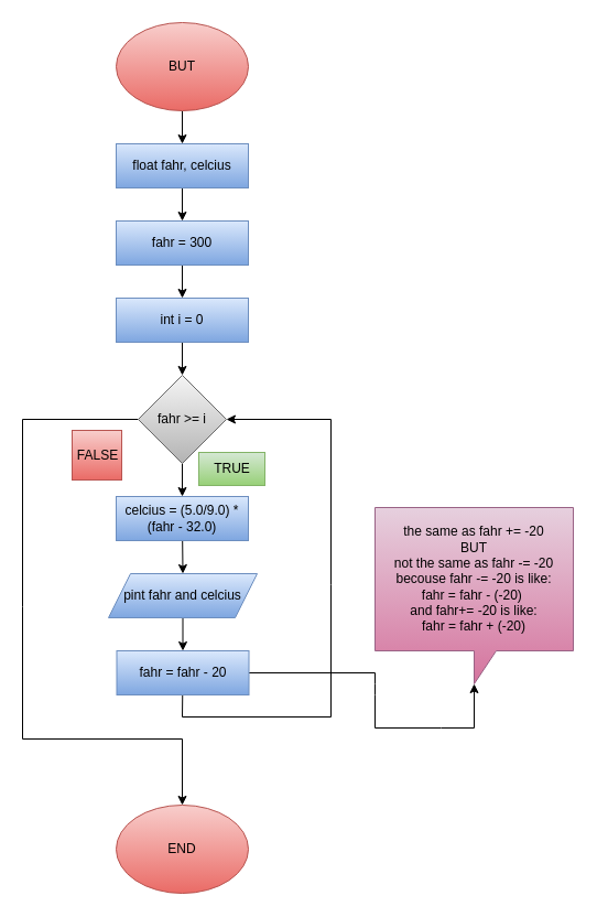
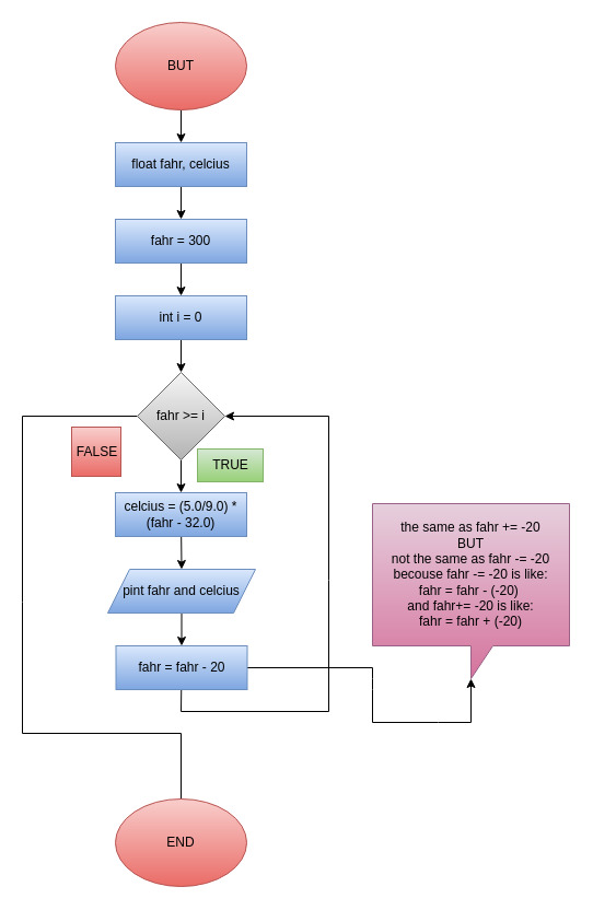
  <mxCell id="0" />
  <mxCell id="1" parent="0" />
  <mxCell id="2" style="edgeStyle=none;html=1;entryX=0.5;entryY=0;entryDx=0;entryDy=0;" edge="1" parent="1" source="3" target="5"><mxGeometry relative="1" as="geometry" /></mxCell>
  <mxCell id="3" value="BUT" style="ellipse;whiteSpace=wrap;html=1;fillColor=#f8cecc;strokeColor=#b85450;gradientColor=#ea6b66;" vertex="1" parent="1"><mxGeometry x="105" y="20" width="120" height="80" as="geometry" /></mxCell>
  <mxCell id="4" style="edgeStyle=none;html=1;entryX=0.5;entryY=0;entryDx=0;entryDy=0;" edge="1" parent="1" source="5" target="7"><mxGeometry relative="1" as="geometry" /></mxCell>
  <mxCell id="5" value="float fahr, celcius" style="rounded=0;whiteSpace=wrap;html=1;fillColor=#dae8fc;strokeColor=#6c8ebf;gradientColor=#7ea6e0;" vertex="1" parent="1"><mxGeometry x="105" y="130" width="120" height="40" as="geometry" /></mxCell>
  <mxCell id="6" value="" style="edgeStyle=none;html=1;" edge="1" parent="1" source="7" target="9"><mxGeometry relative="1" as="geometry" /></mxCell>
  <mxCell id="7" value="fahr = 300" style="rounded=0;whiteSpace=wrap;html=1;fillColor=#dae8fc;strokeColor=#6c8ebf;gradientColor=#7ea6e0;" vertex="1" parent="1"><mxGeometry x="105" y="200" width="120" height="40" as="geometry" /></mxCell>
  <mxCell id="8" style="edgeStyle=none;html=1;entryX=0.5;entryY=0;entryDx=0;entryDy=0;" edge="1" parent="1" source="9" target="12"><mxGeometry relative="1" as="geometry" /></mxCell>
  <mxCell id="9" value="int i = 0" style="rounded=0;whiteSpace=wrap;html=1;fillColor=#dae8fc;strokeColor=#6c8ebf;gradientColor=#7ea6e0;" vertex="1" parent="1"><mxGeometry x="105" y="270" width="120" height="40" as="geometry" /></mxCell>
  <mxCell id="10" style="edgeStyle=none;html=1;entryX=0.5;entryY=0;entryDx=0;entryDy=0;" edge="1" parent="1" source="12" target="14"><mxGeometry relative="1" as="geometry" /></mxCell>
- <mxCell id="11" style="edgeStyle=none;html=1;entryX=0.5;entryY=0;entryDx=0;entryDy=0;rounded=0;curved=0;" edge="1" parent="1" source="12" target="20"><mxGeometry relative="1" as="geometry"><Array as="points"><mxPoint x="20" y="380" /><mxPoint x="20" y="550" /><mxPoint x="20" y="670" /><mxPoint x="165" y="670" /></Array></mxGeometry></mxCell>
+ <mxCell id="11" style="edgeStyle=none;html=1;entryX=0.5;entryY=0;entryDx=0;entryDy=0;rounded=0;curved=0;endArrow=none;" edge="1" parent="1" source="12" target="20"><mxGeometry relative="1" as="geometry"><Array as="points"><mxPoint x="20" y="380" /><mxPoint x="20" y="550" /><mxPoint x="20" y="670" /><mxPoint x="165" y="670" /></Array></mxGeometry></mxCell>
  <mxCell id="12" value="fahr &amp;gt;= i" style="rhombus;whiteSpace=wrap;html=1;fillColor=#f5f5f5;gradientColor=#b3b3b3;strokeColor=#666666;" vertex="1" parent="1"><mxGeometry x="125" y="340" width="80" height="80" as="geometry" /></mxCell>
  <mxCell id="13" style="edgeStyle=none;html=1;entryX=0.5;entryY=0;entryDx=0;entryDy=0;" edge="1" parent="1" source="14" target="16"><mxGeometry relative="1" as="geometry" /></mxCell>
  <mxCell id="14" value="celcius = (5.0/9.0) *&lt;div&gt;(fahr - 32.0)&lt;/div&gt;" style="rounded=0;whiteSpace=wrap;html=1;fillColor=#dae8fc;strokeColor=#6c8ebf;gradientColor=#7ea6e0;" vertex="1" parent="1"><mxGeometry x="105" y="450" width="120" height="40" as="geometry" /></mxCell>
  <mxCell id="15" style="edgeStyle=none;html=1;entryX=0.5;entryY=0;entryDx=0;entryDy=0;" edge="1" parent="1" source="16" target="19"><mxGeometry relative="1" as="geometry" /></mxCell>
  <mxCell id="16" value="pint fahr and celcius" style="shape=parallelogram;perimeter=parallelogramPerimeter;whiteSpace=wrap;html=1;fixedSize=1;fillColor=#dae8fc;gradientColor=#7ea6e0;strokeColor=#6c8ebf;" vertex="1" parent="1"><mxGeometry x="98" y="520" width="135" height="40" as="geometry" /></mxCell>
  <mxCell id="17" style="edgeStyle=none;html=1;entryX=1;entryY=0.5;entryDx=0;entryDy=0;rounded=0;curved=0;" edge="1" parent="1" source="19" target="12"><mxGeometry relative="1" as="geometry"><Array as="points"><mxPoint x="165" y="650" /><mxPoint x="300" y="650" /><mxPoint x="300" y="530" /><mxPoint x="300" y="380" /></Array></mxGeometry></mxCell>
  <mxCell id="18" value="" style="edgeStyle=none;html=1;entryX=0;entryY=0;entryDx=90;entryDy=160;entryPerimeter=0;rounded=0;curved=0;" edge="1" parent="1" source="19" target="23"><mxGeometry relative="1" as="geometry"><Array as="points"><mxPoint x="340" y="610" /><mxPoint x="340" y="620" /><mxPoint x="340" y="630" /><mxPoint x="340" y="660" /><mxPoint x="400" y="660" /><mxPoint x="430" y="660" /></Array></mxGeometry></mxCell>
  <mxCell id="19" value="fahr = fahr - 20" style="rounded=0;whiteSpace=wrap;html=1;fillColor=#dae8fc;strokeColor=#6c8ebf;gradientColor=#7ea6e0;" vertex="1" parent="1"><mxGeometry x="105.5" y="590" width="120" height="40" as="geometry" /></mxCell>
  <mxCell id="20" value="END" style="ellipse;whiteSpace=wrap;html=1;fillColor=#f8cecc;strokeColor=#b85450;gradientColor=#ea6b66;" vertex="1" parent="1"><mxGeometry x="105" y="730" width="120" height="80" as="geometry" /></mxCell>
  <mxCell id="21" value="TRUE" style="text;html=1;align=center;verticalAlign=middle;resizable=0;points=[];autosize=1;strokeColor=#82b366;fillColor=#d5e8d4;gradientColor=#97d077;" vertex="1" parent="1"><mxGeometry x="180" y="410" width="60" height="30" as="geometry" /></mxCell>
  <mxCell id="22" value="FALSE" style="text;html=1;align=center;verticalAlign=middle;resizable=0;points=[];autosize=1;strokeColor=#b85450;fillColor=#f8cecc;gradientColor=#ea6b66;" vertex="1" parent="1"><mxGeometry x="65" y="390" width="45" height="45" as="geometry" /></mxCell>
  <mxCell id="23" value="the same as fahr += -20&lt;div&gt;BUT&lt;/div&gt;&lt;div&gt;not the same as&amp;nbsp;&lt;span style=&quot;background-color: transparent;&quot;&gt;fahr -= -20&lt;/span&gt;&lt;/div&gt;&lt;div&gt;&lt;span style=&quot;background-color: transparent;&quot;&gt;becouse fahr -= -20 is like:&lt;br&gt;fahr = fahr - (-20)&amp;nbsp;&lt;/span&gt;&lt;/div&gt;&lt;div&gt;&lt;span style=&quot;background-color: transparent;&quot;&gt;and fahr+= -20 is like:&lt;br&gt;fahr = fahr + (-20)&lt;/span&gt;&lt;/div&gt;" style="shape=callout;whiteSpace=wrap;html=1;perimeter=calloutPerimeter;fillColor=#e6d0de;gradientColor=#d5739d;strokeColor=#996185;" vertex="1" parent="1"><mxGeometry x="340" y="460" width="180" height="160" as="geometry" /></mxCell>
